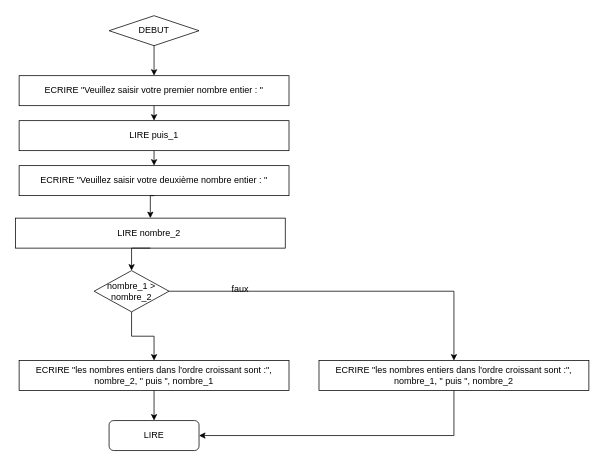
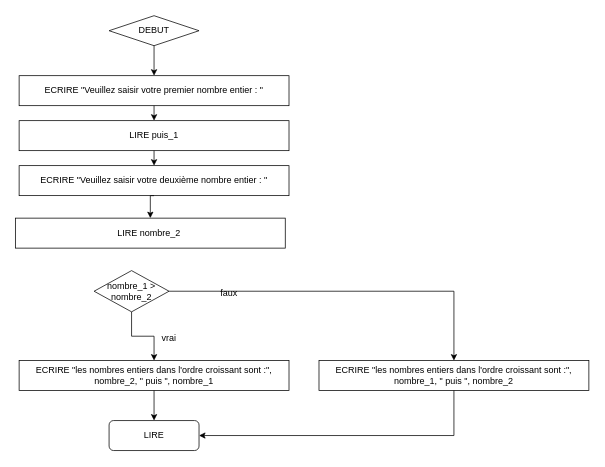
  <mxCell id="0" />
  <mxCell id="1" parent="0" />
  <mxCell id="2" style="edgeStyle=orthogonalEdgeStyle;rounded=0;orthogonalLoop=1;jettySize=auto;html=1;exitX=0.5;exitY=1;exitDx=0;exitDy=0;entryX=0.5;entryY=0;entryDx=0;entryDy=0;" parent="1" source="3" target="5" edge="1"><mxGeometry relative="1" as="geometry" /></mxCell>
  <mxCell id="3" value="DEBUT" style="rhombus;whiteSpace=wrap;html=1;fillColor=none;" parent="1" vertex="1"><mxGeometry x="145" y="20" width="120" height="40" as="geometry" /></mxCell>
  <mxCell id="4" style="edgeStyle=orthogonalEdgeStyle;rounded=0;orthogonalLoop=1;jettySize=auto;html=1;exitX=0.5;exitY=1;exitDx=0;exitDy=0;entryX=0.5;entryY=0;entryDx=0;entryDy=0;" parent="1" source="5" target="7" edge="1"><mxGeometry relative="1" as="geometry" /></mxCell>
  <mxCell id="5" value="ECRIRE &quot;Veuillez saisir votre premier nombre entier : &quot;" style="rounded=0;whiteSpace=wrap;html=1;fillColor=none;" parent="1" vertex="1"><mxGeometry x="25" y="100" width="360" height="40" as="geometry" /></mxCell>
  <mxCell id="6" style="edgeStyle=orthogonalEdgeStyle;rounded=0;orthogonalLoop=1;jettySize=auto;html=1;exitX=0.5;exitY=1;exitDx=0;exitDy=0;entryX=0.5;entryY=0;entryDx=0;entryDy=0;" parent="1" source="7" target="9" edge="1"><mxGeometry relative="1" as="geometry" /></mxCell>
  <mxCell id="7" value="LIRE puis_1" style="rounded=0;whiteSpace=wrap;html=1;fillColor=none;" parent="1" vertex="1"><mxGeometry x="25" y="160" width="360" height="40" as="geometry" /></mxCell>
  <mxCell id="8" style="edgeStyle=orthogonalEdgeStyle;rounded=0;orthogonalLoop=1;jettySize=auto;html=1;exitX=0.5;exitY=1;exitDx=0;exitDy=0;entryX=0.5;entryY=0;entryDx=0;entryDy=0;" parent="1" source="9" target="11" edge="1"><mxGeometry relative="1" as="geometry" /></mxCell>
  <mxCell id="9" value="ECRIRE &quot;Veuillez saisir votre deuxième nombre entier : &quot;" style="rounded=0;whiteSpace=wrap;html=1;fillColor=none;" parent="1" vertex="1"><mxGeometry x="25" y="220" width="360" height="40" as="geometry" /></mxCell>
- <mxCell id="10" style="edgeStyle=orthogonalEdgeStyle;rounded=0;orthogonalLoop=1;jettySize=auto;html=1;exitX=0.5;exitY=1;exitDx=0;exitDy=0;entryX=0.5;entryY=0;entryDx=0;entryDy=0;" parent="1" source="11" target="18" edge="1"><mxGeometry relative="1" as="geometry" /></mxCell>
  <mxCell id="11" value="LIRE nombre_2&amp;nbsp;" style="rounded=0;whiteSpace=wrap;html=1;fillColor=none;" parent="1" vertex="1"><mxGeometry x="20" y="290" width="360" height="40" as="geometry" /></mxCell>
  <mxCell id="12" style="edgeStyle=orthogonalEdgeStyle;rounded=0;orthogonalLoop=1;jettySize=auto;html=1;exitX=0.5;exitY=1;exitDx=0;exitDy=0;entryX=1;entryY=0.5;entryDx=0;entryDy=0;" parent="1" source="13" target="19" edge="1"><mxGeometry relative="1" as="geometry" /></mxCell>
  <mxCell id="13" value="ECRIRE &quot;les nombres entiers dans l'ordre croissant sont :&quot;, nombre_1, &quot; puis &quot;, nombre_2" style="rounded=0;whiteSpace=wrap;html=1;fillColor=none;" parent="1" vertex="1"><mxGeometry x="425" y="480" width="360" height="40" as="geometry" /></mxCell>
  <mxCell id="14" style="edgeStyle=orthogonalEdgeStyle;rounded=0;orthogonalLoop=1;jettySize=auto;html=1;exitX=0.5;exitY=1;exitDx=0;exitDy=0;entryX=0.5;entryY=0;entryDx=0;entryDy=0;" parent="1" source="15" target="19" edge="1"><mxGeometry relative="1" as="geometry" /></mxCell>
  <mxCell id="15" value="ECRIRE &quot;les nombres entiers dans l'ordre croissant sont :&quot;, nombre_2, &quot; puis &quot;, nombre_1" style="rounded=0;whiteSpace=wrap;html=1;fillColor=none;" parent="1" vertex="1"><mxGeometry x="25" y="480" width="360" height="40" as="geometry" /></mxCell>
  <mxCell id="16" style="edgeStyle=orthogonalEdgeStyle;rounded=0;orthogonalLoop=1;jettySize=auto;html=1;exitX=0.5;exitY=1;exitDx=0;exitDy=0;entryX=0.5;entryY=0;entryDx=0;entryDy=0;" parent="1" source="18" target="15" edge="1"><mxGeometry relative="1" as="geometry" /></mxCell>
  <mxCell id="17" style="edgeStyle=orthogonalEdgeStyle;rounded=0;orthogonalLoop=1;jettySize=auto;html=1;exitX=1;exitY=0.5;exitDx=0;exitDy=0;entryX=0.5;entryY=0;entryDx=0;entryDy=0;" parent="1" source="18" target="13" edge="1"><mxGeometry relative="1" as="geometry" /></mxCell>
  <mxCell id="18" value="nombre_1 &amp;gt; nombre_2" style="rhombus;whiteSpace=wrap;html=1;fillColor=none;" parent="1" vertex="1"><mxGeometry x="125" y="360" width="100" height="55" as="geometry" /></mxCell>
  <mxCell id="19" value="LIRE" style="rounded=1;whiteSpace=wrap;html=1;fillColor=none;" parent="1" vertex="1"><mxGeometry x="145" y="560" width="120" height="40" as="geometry" /></mxCell>
- <mxCell id="20" value="faux" style="text;html=1;strokeColor=none;fillColor=none;align=center;verticalAlign=middle;whiteSpace=wrap;rounded=0;" vertex="1" parent="1"><mxGeometry x="300" y="375" width="40" height="20" as="geometry" /></mxCell>
+ <mxCell id="20" value="faux" style="text;html=1;strokeColor=none;fillColor=none;align=center;verticalAlign=middle;whiteSpace=wrap;rounded=0;" vertex="1" parent="1"><mxGeometry x="285" y="380" width="40" height="20" as="geometry" /></mxCell>
+ <mxCell id="21" value="vrai" style="text;html=1;strokeColor=none;fillColor=none;align=center;verticalAlign=middle;whiteSpace=wrap;rounded=0;" vertex="1" parent="1"><mxGeometry x="205" y="440" width="40" height="20" as="geometry" /></mxCell>
